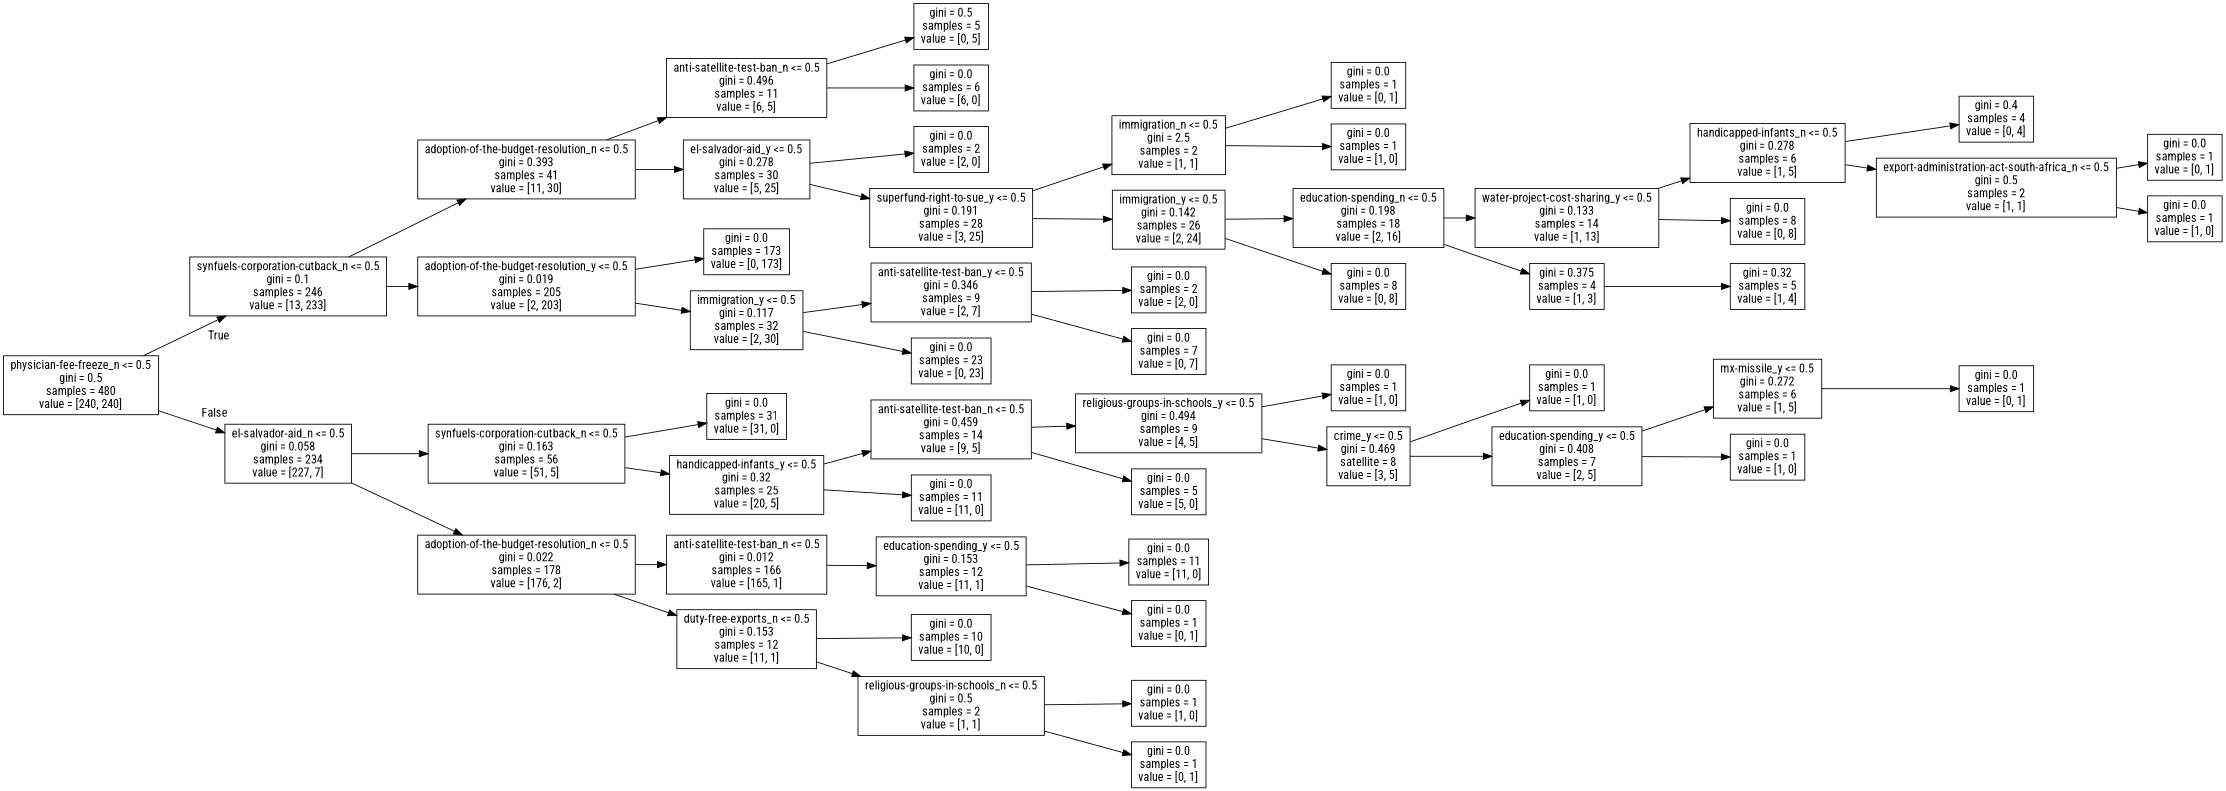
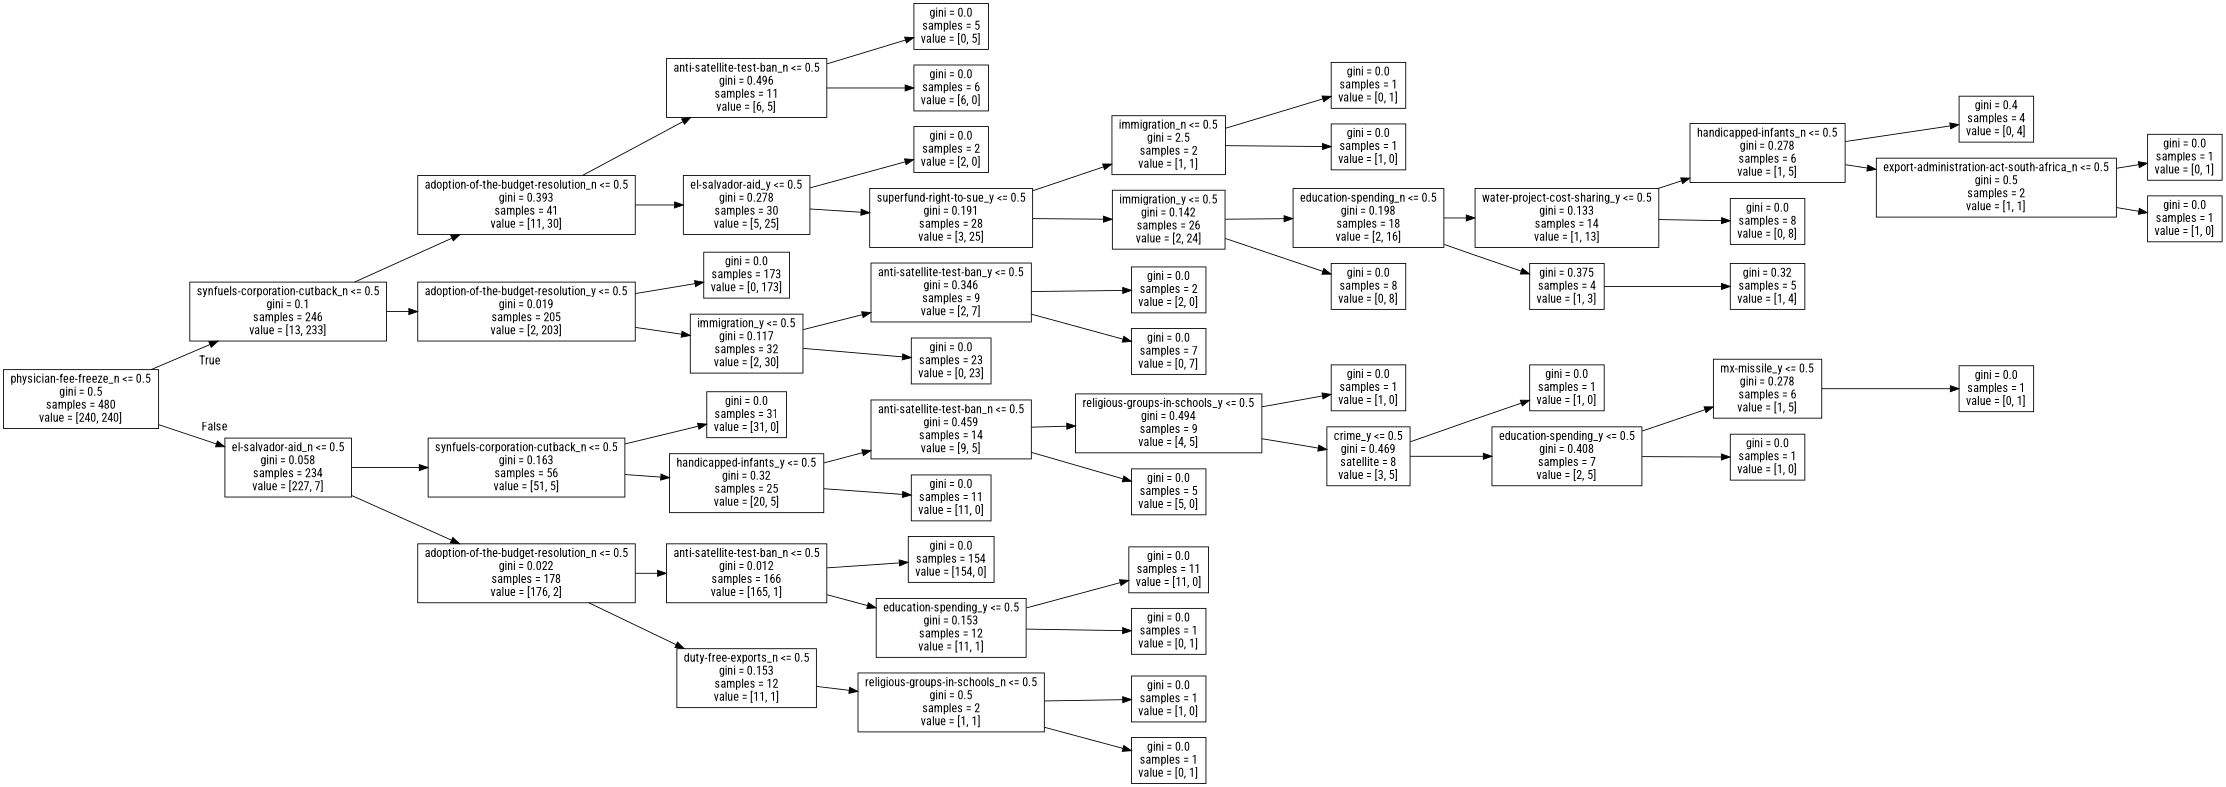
  digraph {
    fontname="Roboto Condensed"
    rankdir=LR
    node [fontname="Roboto Condensed" shape=box]
    edge [fontname="Roboto Condensed"]
    n1 [label="physician-fee-freeze_n <= 0.5\ngini = 0.5\nsamples = 480\nvalue = [240, 240]"]
    n2 [label="synfuels-corporation-cutback_n <= 0.5\ngini = 0.1\nsamples = 246\nvalue = [13, 233]"]
    n3 [label="el-salvador-aid_n <= 0.5\ngini = 0.058\nsamples = 234\nvalue = [227, 7]"]
    n4 [label="adoption-of-the-budget-resolution_n <= 0.5\ngini = 0.393\nsamples = 41\nvalue = [11, 30]"]
    n5 [label="adoption-of-the-budget-resolution_y <= 0.5\ngini = 0.019\nsamples = 205\nvalue = [2, 203]"]
    n6 [label="synfuels-corporation-cutback_n <= 0.5\ngini = 0.163\nsamples = 56\nvalue = [51, 5]"]
    n7 [label="adoption-of-the-budget-resolution_n <= 0.5\ngini = 0.022\nsamples = 178\nvalue = [176, 2]"]
    n8 [label="anti-satellite-test-ban_n <= 0.5\ngini = 0.496\nsamples = 11\nvalue = [6, 5]"]
    n9 [label="el-salvador-aid_y <= 0.5\ngini = 0.278\nsamples = 30\nvalue = [5, 25]"]
    n10 [label="gini = 0.0\nsamples = 173\nvalue = [0, 173]"]
    n11 [label="immigration_y <= 0.5\ngini = 0.117\nsamples = 32\nvalue = [2, 30]"]
-   n12 [label="gini = 0.5\nsamples = 5\nvalue = [0, 5]"]
+   n12 [label="gini = 0.0\nsamples = 5\nvalue = [0, 5]"]
    n13 [label="gini = 0.0\nsamples = 6\nvalue = [6, 0]"]
    n14 [label="gini = 0.0\nsamples = 2\nvalue = [2, 0]"]
    n15 [label="superfund-right-to-sue_y <= 0.5\ngini = 0.191\nsamples = 28\nvalue = [3, 25]"]
    n16 [label="immigration_n <= 0.5\ngini = 2.5\nsamples = 2\nvalue = [1, 1]"]
    n17 [label="immigration_y <= 0.5\ngini = 0.142\nsamples = 26\nvalue = [2, 24]"]
    n18 [label="gini = 0.0\nsamples = 1\nvalue = [0, 1]"]
    n19 [label="gini = 0.0\nsamples = 1\nvalue = [1, 0]"]
    n20 [label="education-spending_n <= 0.5\ngini = 0.198\nsamples = 18\nvalue = [2, 16]"]
    n21 [label="gini = 0.0\nsamples = 8\nvalue = [0, 8]"]
    n22 [label="water-project-cost-sharing_y <= 0.5\ngini = 0.133\nsamples = 14\nvalue = [1, 13]"]
    n23 [label="gini = 0.375\nsamples = 4\nvalue = [1, 3]"]
    n24 [label="handicapped-infants_n <= 0.5\ngini = 0.278\nsamples = 6\nvalue = [1, 5]"]
    n25 [label="gini = 0.0\nsamples = 8\nvalue = [0, 8]"]
    n26 [label="gini = 0.32\nsamples = 5\nvalue = [1, 4]"]
    n27 [label="gini = 0.4\nsamples = 4\nvalue = [0, 4]"]
    n28 [label="export-administration-act-south-africa_n <= 0.5\ngini = 0.5\nsamples = 2\nvalue = [1, 1]"]
    n29 [label="gini = 0.0\nsamples = 1\nvalue = [0, 1]"]
    n30 [label="gini = 0.0\nsamples = 1\nvalue = [1, 0]"]
    n31 [label="anti-satellite-test-ban_y <= 0.5\ngini = 0.346\nsamples = 9\nvalue = [2, 7]"]
    n32 [label="gini = 0.0\nsamples = 23\nvalue = [0, 23]"]
    n33 [label="gini = 0.0\nsamples = 2\nvalue = [2, 0]"]
    n34 [label="gini = 0.0\nsamples = 7\nvalue = [0, 7]"]
    n35 [label="gini = 0.0\nsamples = 31\nvalue = [31, 0]"]
    n36 [label="handicapped-infants_y <= 0.5\ngini = 0.32\nsamples = 25\nvalue = [20, 5]"]
    n37 [label="anti-satellite-test-ban_n <= 0.5\ngini = 0.012\nsamples = 166\nvalue = [165, 1]"]
    n38 [label="duty-free-exports_n <= 0.5\ngini = 0.153\nsamples = 12\nvalue = [11, 1]"]
    n39 [label="anti-satellite-test-ban_n <= 0.5\ngini = 0.459\nsamples = 14\nvalue = [9, 5]"]
    n40 [label="gini = 0.0\nsamples = 11\nvalue = [11, 0]"]
    n41 [label="religious-groups-in-schools_y <= 0.5\ngini = 0.494\nsamples = 9\nvalue = [4, 5]"]
    n42 [label="gini = 0.0\nsamples = 5\nvalue = [5, 0]"]
    n43 [label="gini = 0.0\nsamples = 1\nvalue = [1, 0]"]
    n44 [label="crime_y <= 0.5\ngini = 0.469\nsatellite = 8\nvalue = [3, 5]"]
    n45 [label="gini = 0.0\nsamples = 1\nvalue = [1, 0]"]
    n46 [label="education-spending_y <= 0.5\ngini = 0.408\nsamples = 7\nvalue = [2, 5]"]
-   n47 [label="mx-missile_y <= 0.5\ngini = 0.272\nsamples = 6\nvalue = [1, 5]"]
+   n47 [label="mx-missile_y <= 0.5\ngini = 0.278\nsamples = 6\nvalue = [1, 5]"]
    n48 [label="gini = 0.0\nsamples = 1\nvalue = [1, 0]"]
    n49 [label="gini = 0.0\nsamples = 1\nvalue = [0, 1]"]
+   n50 [label="gini = 0.0\nsamples = 154\nvalue = [154, 0]"]
    n51 [label="education-spending_y <= 0.5\ngini = 0.153\nsamples = 12\nvalue = [11, 1]"]
-   n52 [label="gini = 0.0\nsamples = 10\nvalue = [10, 0]"]
    n53 [label="religious-groups-in-schools_n <= 0.5\ngini = 0.5\nsamples = 2\nvalue = [1, 1]"]
    n54 [label="gini = 0.0\nsamples = 11\nvalue = [11, 0]"]
    n55 [label="gini = 0.0\nsamples = 1\nvalue = [0, 1]"]
    n56 [label="gini = 0.0\nsamples = 1\nvalue = [1, 0]"]
    n57 [label="gini = 0.0\nsamples = 1\nvalue = [0, 1]"]
    n1 -> n2 [headlabel=True labelangle=45 labeldistance=2.5]
    n1 -> n3 [headlabel=False labelangle=-45 labeldistance=2.5]
    n2 -> n4
    n2 -> n5
    n3 -> n6
    n3 -> n7
    n4 -> n8
    n4 -> n9
    n5 -> n10
    n5 -> n11
    n6 -> n35
    n6 -> n36
    n7 -> n37
    n7 -> n38
    n8 -> n12
    n8 -> n13
    n9 -> n14
    n9 -> n15
    n11 -> n31
    n11 -> n32
    n15 -> n16
    n15 -> n17
    n16 -> n18
    n16 -> n19
    n17 -> n20
    n17 -> n21
    n20 -> n22
    n20 -> n23
    n22 -> n24
    n22 -> n25
    n23 -> n26
    n24 -> n27
    n24 -> n28
    n28 -> n29
    n28 -> n30
    n31 -> n33
    n31 -> n34
    n36 -> n39
    n36 -> n40
+   n37 -> n50
    n37 -> n51
-   n38 -> n52
    n38 -> n53
    n39 -> n41
    n39 -> n42
    n41 -> n43
    n41 -> n44
    n44 -> n45
    n44 -> n46
    n46 -> n47
    n46 -> n48
    n47 -> n49
    n51 -> n54
    n51 -> n55
    n53 -> n56
    n53 -> n57
  }
